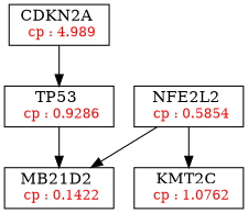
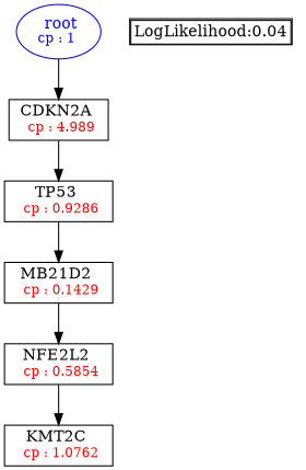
  digraph {
    fontsize=10
    node [shape=box]
+   n1 [color=Blue label=<<font color='Blue'> root</font><br/><font color='Blue' POINT-SIZE='12'>cp : 1 </font>> shape=oval]
    n2 [label=<CDKN2A <br/> <font color='Red' POINT-SIZE='12'> cp : 4.989 </font>>]
    n3 [label=<TP53 <br/> <font color='Red' POINT-SIZE='12'> cp : 0.9286 </font>>]
-   n4 [label=<MB21D2 <br/> <font color='Red' POINT-SIZE='12'> cp : 0.1422 </font>>]
+   n4 [label=<MB21D2 <br/> <font color='Red' POINT-SIZE='12'> cp : 0.1429 </font>>]
    n5 [label=<NFE2L2 <br/> <font color='Red' POINT-SIZE='12'> cp : 0.5854 </font>>]
    n6 [label=<KMT2C <br/> <font color='Red' POINT-SIZE='12'> cp : 1.0762 </font>>]
+   n7 [label=<<TABLE BORDER="1" CELLBORDER="1" CELLSPACING="0" >     <TR><TD ALIGN="LEFT">LogLikelihood:0.04</TD></TR>     </TABLE>> shape=plaintext]
+   n1 -> n2
    n2 -> n3
    n3 -> n4
-   n5 -> n4
+   n4 -> n5
    n5 -> n6
  }
